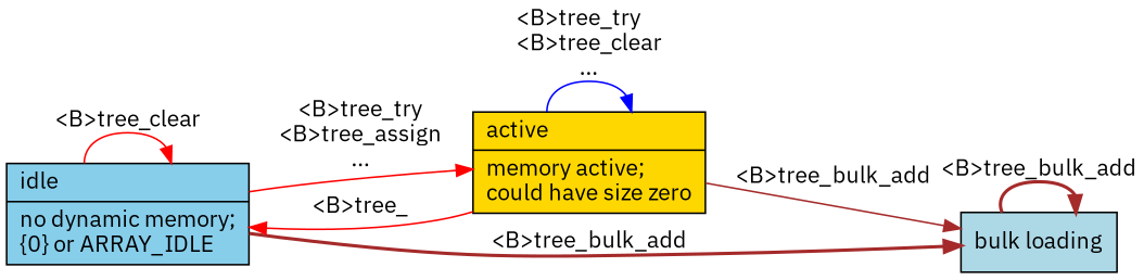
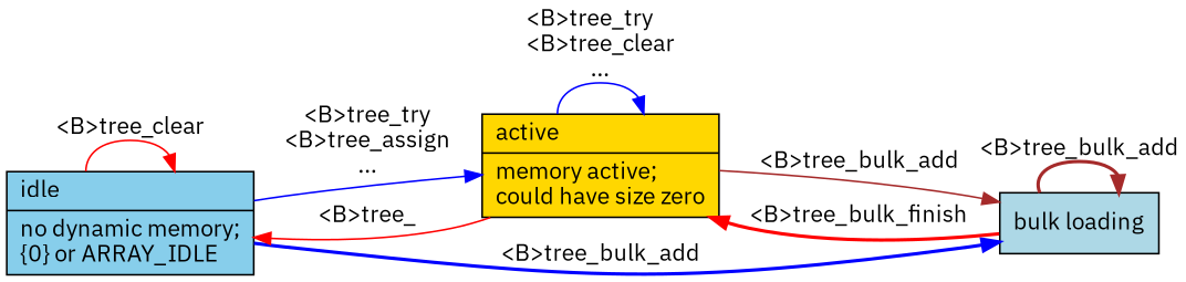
  digraph {
    fontname="IBM Plex Sans"
    rankdir=LR
    node [fontname="IBM Plex Sans" shape=record style=filled]
    edge [color=red fontname="IBM Plex Sans" style=solid]
    n1 [fillcolor=skyblue label="idle\l|no dynamic memory;\l\{0\} or ARRAY_IDLE\l"]
    n2 [fillcolor=gold label="active\l|memory active;\lcould have size zero\l"]
    n3 [fillcolor=lightblue label="bulk loading\l"]
    n1 -> n1 [label="<B>tree_clear"]
-   n1 -> n2 [label="<B>tree_try\n<B>tree_assign\n..."]
-   n1 -> n3 [color=brown label="<B>tree_bulk_add" style=bold]
+   n1 -> n2 [color=blue label="<B>tree_try\n<B>tree_assign\n..."]
+   n1 -> n3 [color=blue label="<B>tree_bulk_add" style=bold]
    n2 -> n1 [label="<B>tree_"]
    n2 -> n2 [color=blue label="<B>tree_try\l<B>tree_clear\l...\n"]
    n2 -> n3 [color=brown label="<B>tree_bulk_add"]
+   n3 -> n2 [label="<B>tree_bulk_finish" style=bold]
    n3 -> n3 [color=brown label="<B>tree_bulk_add" style=bold]
  }
